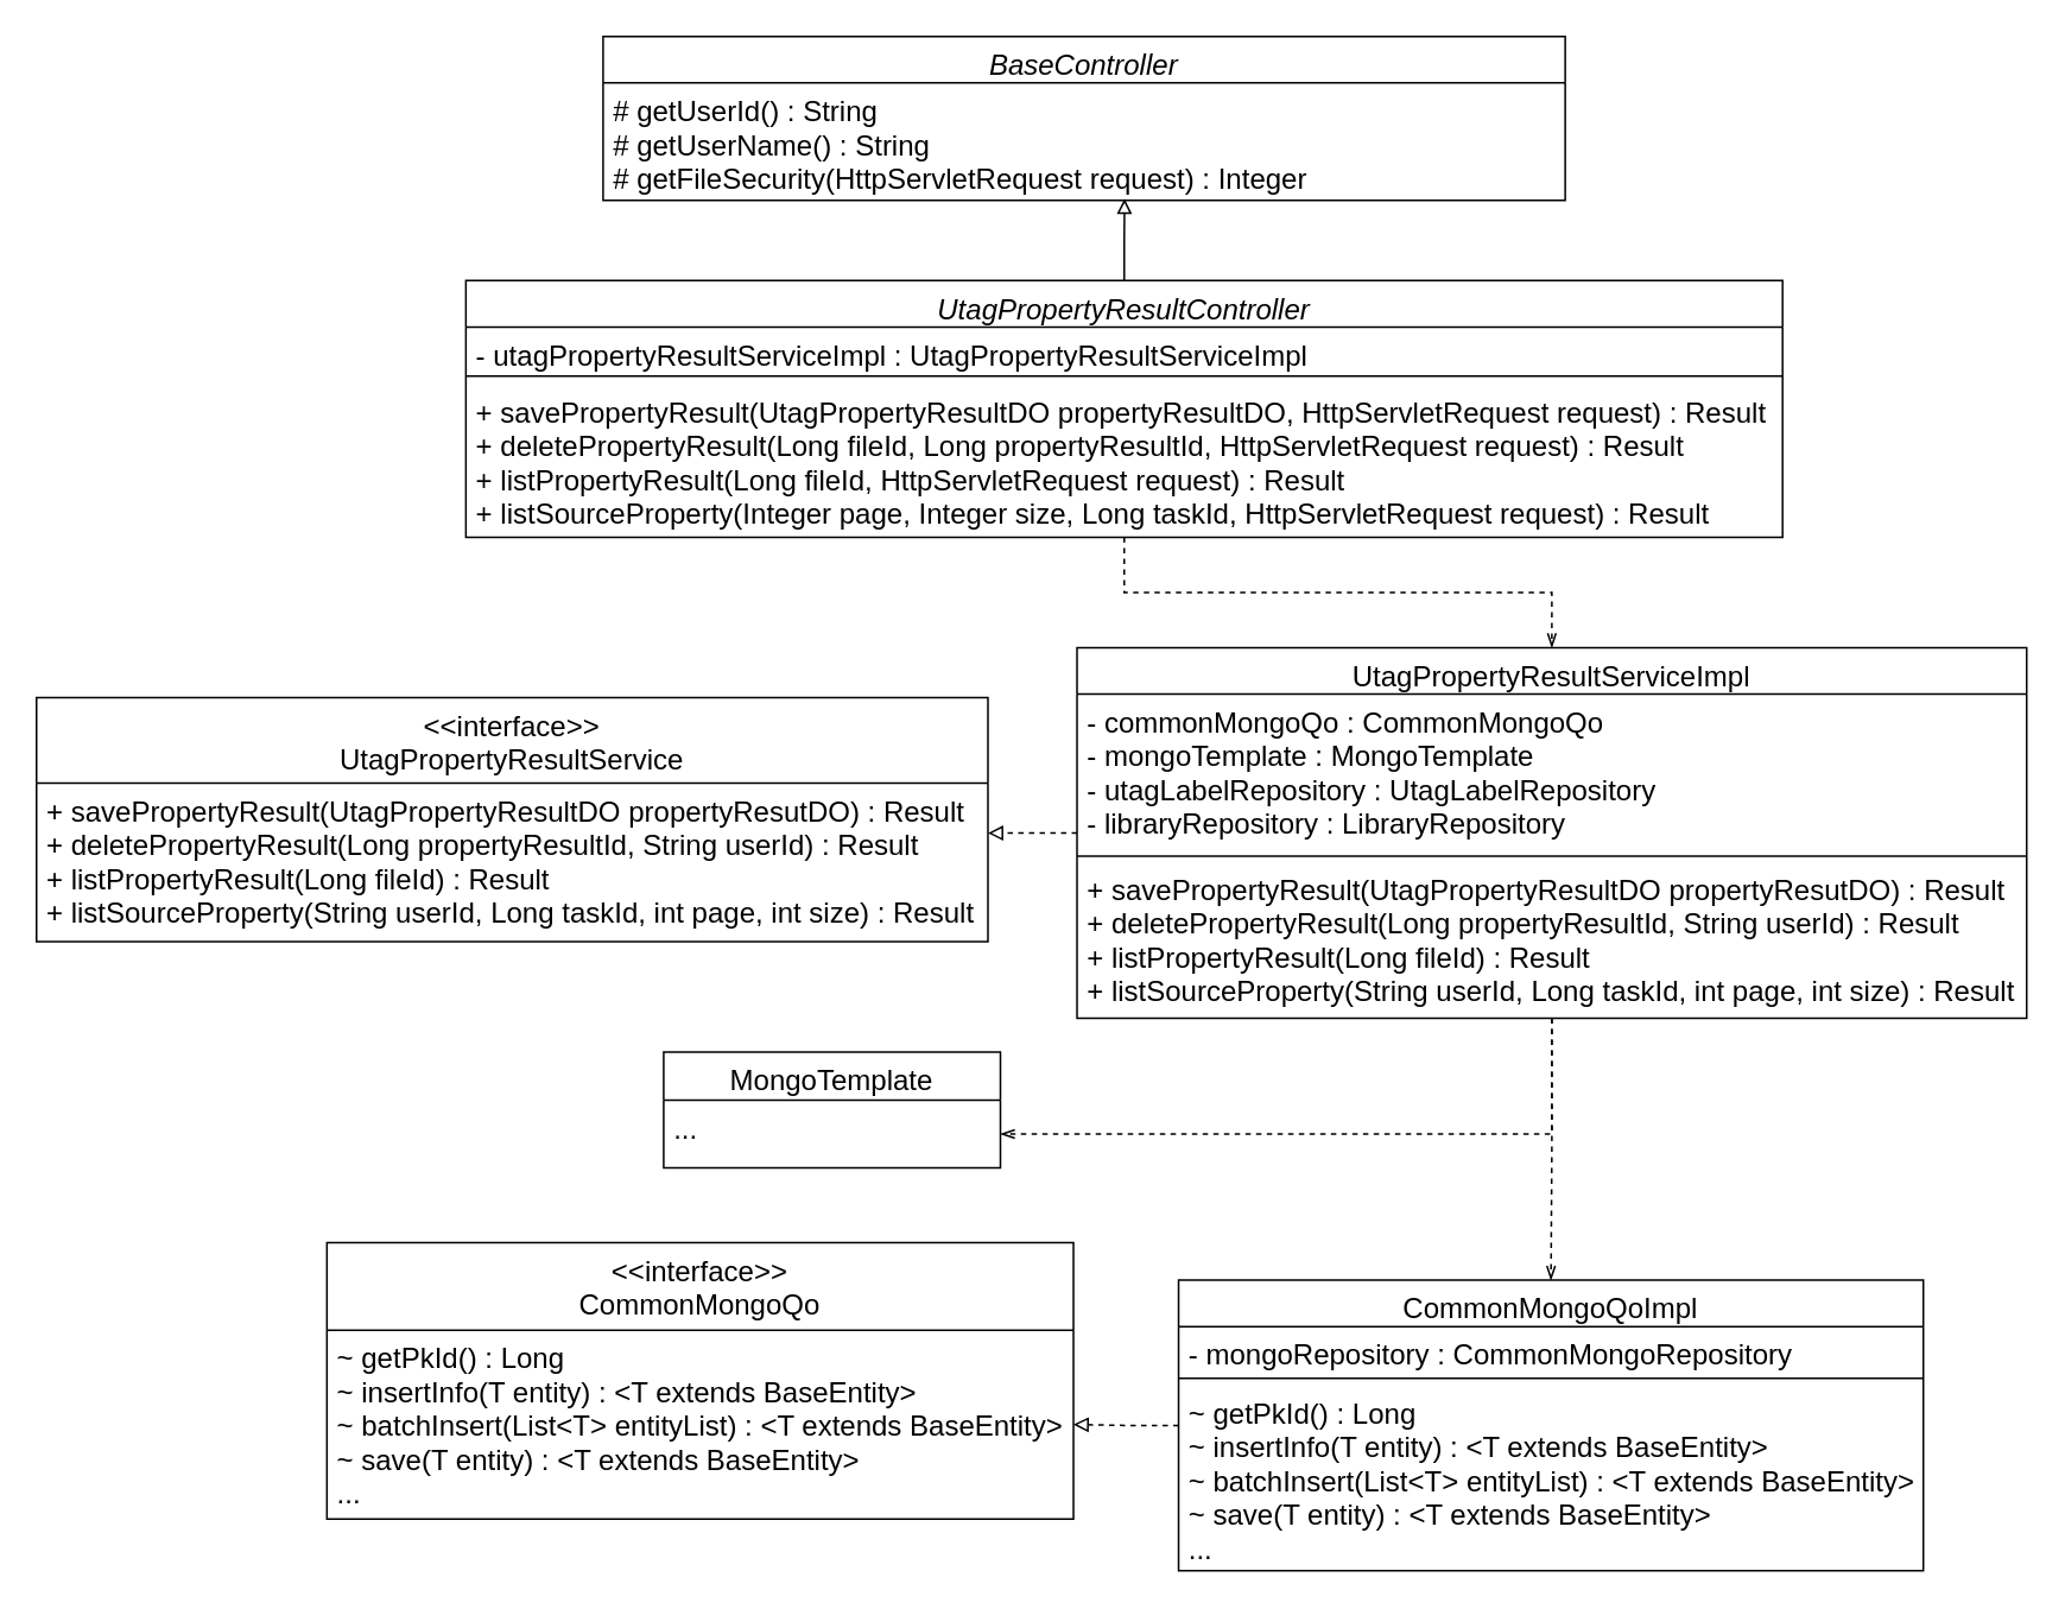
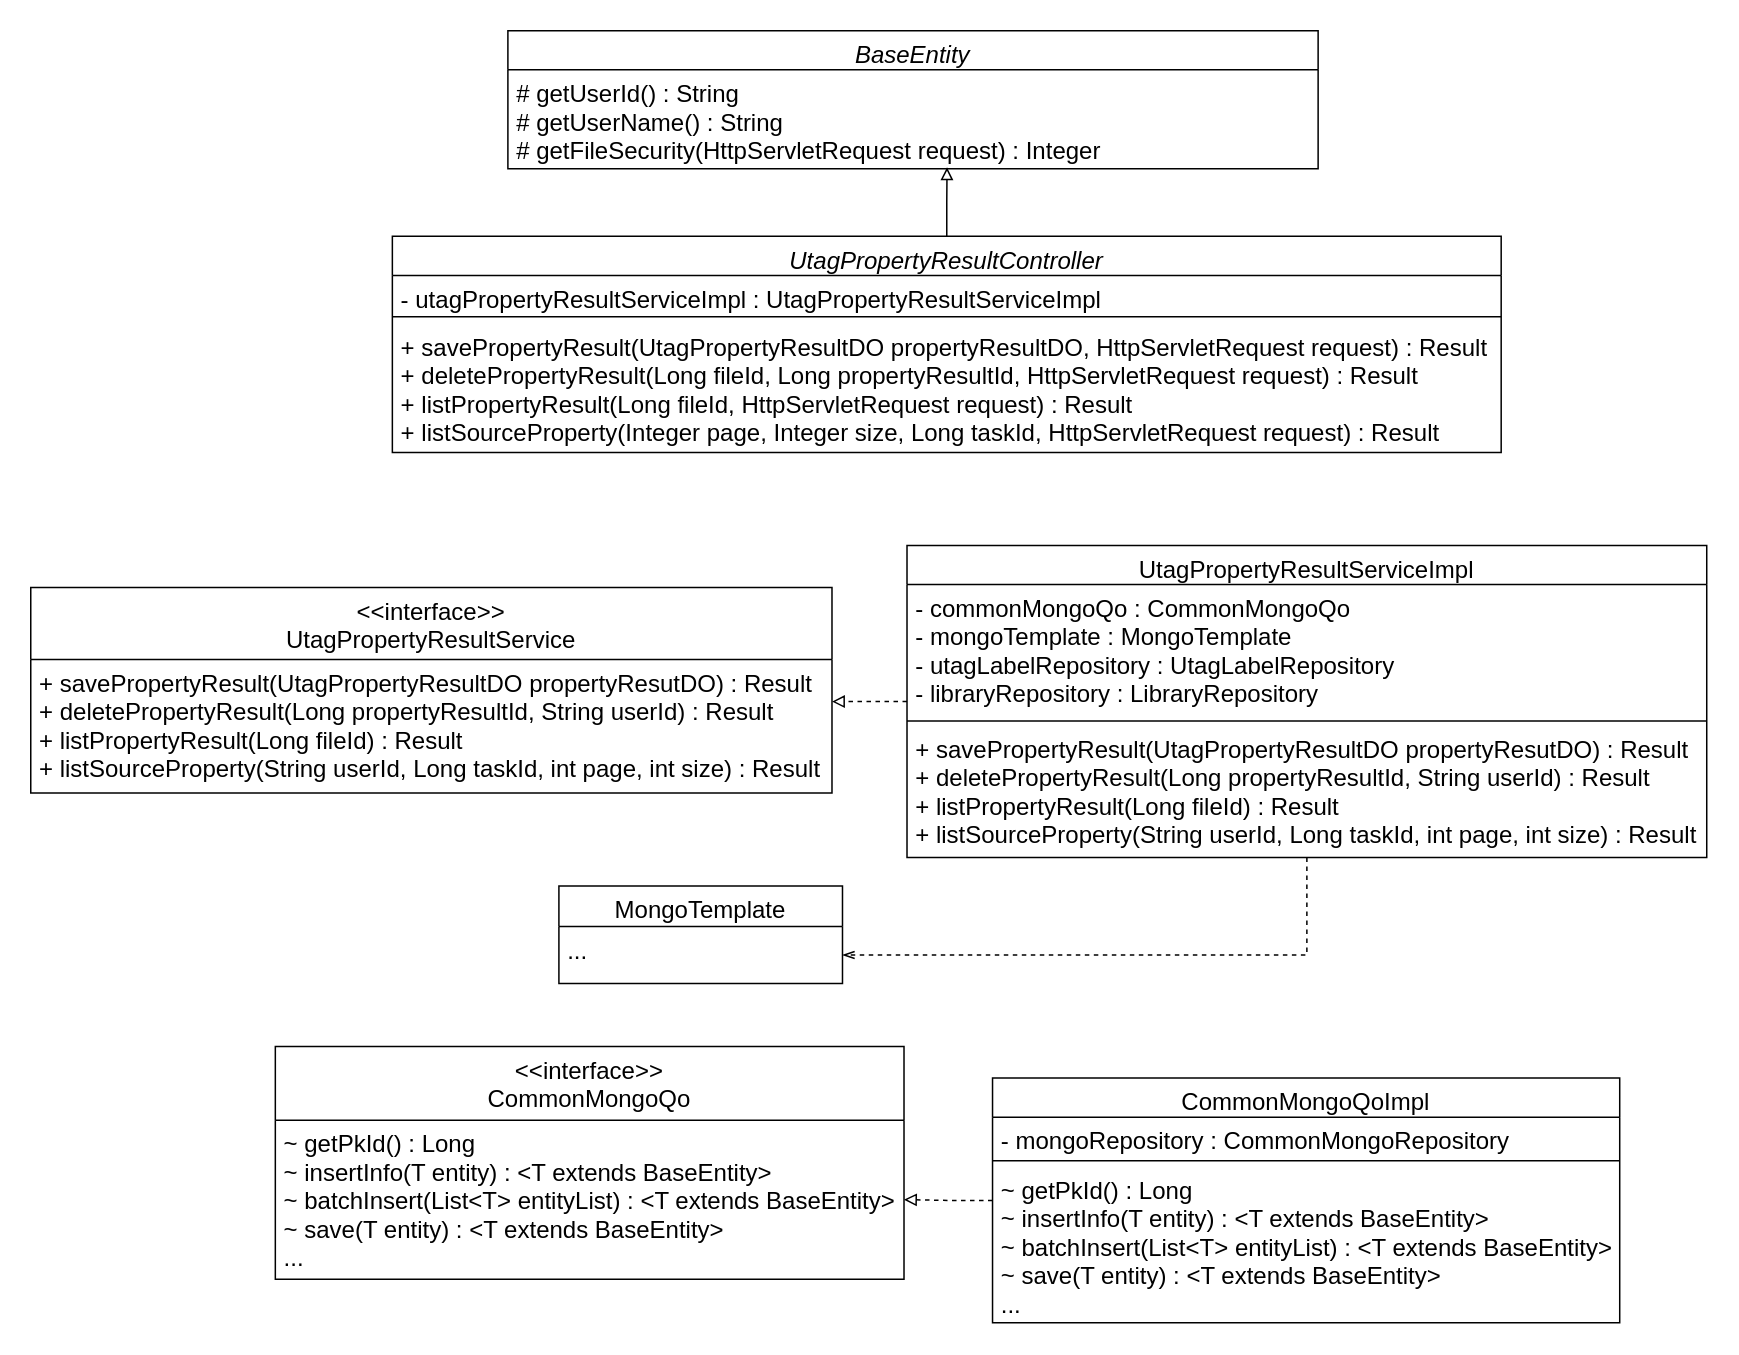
  <mxCell id="0" />
  <mxCell id="1" parent="0" />
- <mxCell id="2" style="edgeStyle=orthogonalEdgeStyle;rounded=0;orthogonalLoop=1;jettySize=auto;html=1;dashed=1;endArrow=openThin;endFill=0;" edge="1" parent="1" source="3" target="9"><mxGeometry relative="1" as="geometry" /></mxCell>
  <mxCell id="3" value="UtagPropertyResultController" style="swimlane;fontStyle=2;align=center;verticalAlign=top;childLayout=stackLayout;horizontal=1;startSize=26;horizontalStack=0;resizeParent=1;resizeLast=0;collapsible=1;marginBottom=0;rounded=0;shadow=0;strokeWidth=1;fontSize=16;" parent="1" vertex="1"><mxGeometry x="261" y="157" width="739" height="144" as="geometry"><mxRectangle x="230" y="140" width="160" height="26" as="alternateBounds" /></mxGeometry></mxCell>
  <mxCell id="4" value="- utagPropertyResultServiceImpl : UtagPropertyResultServiceImpl" style="text;align=left;verticalAlign=top;spacingLeft=4;spacingRight=4;overflow=hidden;rotatable=0;points=[[0,0.5],[1,0.5]];portConstraint=eastwest;fontSize=16;" parent="3" vertex="1"><mxGeometry y="26" width="739" height="23" as="geometry" /></mxCell>
  <mxCell id="5" value="" style="line;html=1;strokeWidth=1;align=left;verticalAlign=middle;spacingTop=-1;spacingLeft=3;spacingRight=3;rotatable=0;labelPosition=right;points=[];portConstraint=eastwest;fontSize=16;" parent="3" vertex="1"><mxGeometry y="49" width="739" height="9" as="geometry" /></mxCell>
  <mxCell id="6" value="+ savePropertyResult(UtagPropertyResultDO propertyResultDO, HttpServletRequest request) : Result&#10;+ deletePropertyResult(Long fileId, Long propertyResultId, HttpServletRequest request) : Result&#10;+ listPropertyResult(Long fileId, HttpServletRequest request) : Result&#10;+ listSourceProperty(Integer page, Integer size, Long taskId, HttpServletRequest request) : Result" style="text;align=left;verticalAlign=top;spacingLeft=4;spacingRight=4;overflow=hidden;rotatable=0;points=[[0,0.5],[1,0.5]];portConstraint=eastwest;fontSize=16;" parent="3" vertex="1"><mxGeometry y="58" width="739" height="86" as="geometry" /></mxCell>
  <mxCell id="7" style="edgeStyle=orthogonalEdgeStyle;rounded=0;orthogonalLoop=1;jettySize=auto;html=1;entryX=1;entryY=0.5;entryDx=0;entryDy=0;dashed=1;endArrow=openThin;endFill=0;" edge="1" parent="1" source="9" target="20"><mxGeometry relative="1" as="geometry" /></mxCell>
- <mxCell id="8" style="edgeStyle=orthogonalEdgeStyle;rounded=0;orthogonalLoop=1;jettySize=auto;html=1;dashed=1;endArrow=openThin;endFill=0;" edge="1" parent="1" source="9" target="22"><mxGeometry relative="1" as="geometry" /></mxCell>
  <mxCell id="9" value="UtagPropertyResultServiceImpl" style="swimlane;fontStyle=0;align=center;verticalAlign=top;childLayout=stackLayout;horizontal=1;startSize=26;horizontalStack=0;resizeParent=1;resizeLast=0;collapsible=1;marginBottom=0;rounded=0;shadow=0;strokeWidth=1;fontSize=16;" parent="1" vertex="1"><mxGeometry x="604" y="363" width="533" height="208" as="geometry"><mxRectangle x="130" y="380" width="160" height="26" as="alternateBounds" /></mxGeometry></mxCell>
  <mxCell id="10" value="- commonMongoQo : CommonMongoQo&#10;- mongoTemplate : MongoTemplate&#10;- utagLabelRepository : UtagLabelRepository&#10;- libraryRepository : LibraryRepository" style="text;align=left;verticalAlign=top;spacingLeft=4;spacingRight=4;overflow=hidden;rotatable=0;points=[[0,0.5],[1,0.5]];portConstraint=eastwest;fontSize=16;" parent="9" vertex="1"><mxGeometry y="26" width="533" height="88" as="geometry" /></mxCell>
  <mxCell id="11" value="" style="line;html=1;strokeWidth=1;align=left;verticalAlign=middle;spacingTop=-1;spacingLeft=3;spacingRight=3;rotatable=0;labelPosition=right;points=[];portConstraint=eastwest;fontSize=16;" parent="9" vertex="1"><mxGeometry y="114" width="533" height="6" as="geometry" /></mxCell>
  <mxCell id="12" value="+ savePropertyResult(UtagPropertyResultDO propertyResutDO) : Result&#10;+ deletePropertyResult(Long propertyResultId, String userId) : Result&#10;+ listPropertyResult(Long fileId) : Result&#10;+ listSourceProperty(String userId, Long taskId, int page, int size) : Result" style="text;align=left;verticalAlign=top;spacingLeft=4;spacingRight=4;overflow=hidden;rotatable=0;points=[[0,0.5],[1,0.5]];portConstraint=eastwest;fontSize=16;" parent="9" vertex="1"><mxGeometry y="120" width="533" height="86" as="geometry" /></mxCell>
  <mxCell id="13" value="&lt;&lt;interface&gt;&gt;&#10;UtagPropertyResultService" style="swimlane;fontStyle=0;align=center;verticalAlign=top;childLayout=stackLayout;horizontal=1;startSize=48;horizontalStack=0;resizeParent=1;resizeLast=0;collapsible=1;marginBottom=0;rounded=0;shadow=0;strokeWidth=1;fontSize=16;" parent="1" vertex="1"><mxGeometry x="20" y="391" width="534" height="137" as="geometry"><mxRectangle x="130" y="380" width="160" height="26" as="alternateBounds" /></mxGeometry></mxCell>
  <mxCell id="14" value="+ savePropertyResult(UtagPropertyResultDO propertyResutDO) : Result&#10;+ deletePropertyResult(Long propertyResultId, String userId) : Result&#10;+ listPropertyResult(Long fileId) : Result&#10;+ listSourceProperty(String userId, Long taskId, int page, int size) : Result" style="text;align=left;verticalAlign=top;spacingLeft=4;spacingRight=4;overflow=hidden;rotatable=0;points=[[0,0.5],[1,0.5]];portConstraint=eastwest;fontSize=16;" parent="13" vertex="1"><mxGeometry y="48" width="534" height="89" as="geometry" /></mxCell>
- <mxCell id="15" value="BaseController" style="swimlane;fontStyle=2;align=center;verticalAlign=top;childLayout=stackLayout;horizontal=1;startSize=26;horizontalStack=0;resizeParent=1;resizeLast=0;collapsible=1;marginBottom=0;rounded=0;shadow=0;strokeWidth=1;fontSize=16;" parent="1" vertex="1"><mxGeometry x="338" y="20" width="540" height="92" as="geometry"><mxRectangle x="230" y="140" width="160" height="26" as="alternateBounds" /></mxGeometry></mxCell>
+ <mxCell id="15" value="BaseEntity" style="swimlane;fontStyle=2;align=center;verticalAlign=top;childLayout=stackLayout;horizontal=1;startSize=26;horizontalStack=0;resizeParent=1;resizeLast=0;collapsible=1;marginBottom=0;rounded=0;shadow=0;strokeWidth=1;fontSize=16;" parent="1" vertex="1"><mxGeometry x="338" y="20" width="540" height="92" as="geometry"><mxRectangle x="230" y="140" width="160" height="26" as="alternateBounds" /></mxGeometry></mxCell>
  <mxCell id="16" value="# getUserId() : String&#10;# getUserName() : String&#10;# getFileSecurity(HttpServletRequest request) : Integer" style="text;align=left;verticalAlign=top;spacingLeft=4;spacingRight=4;overflow=hidden;rotatable=0;points=[[0,0.5],[1,0.5]];portConstraint=eastwest;fontSize=16;" parent="15" vertex="1"><mxGeometry y="26" width="540" height="66" as="geometry" /></mxCell>
  <mxCell id="17" value="&lt;&lt;interface&gt;&gt;&#10;CommonMongoQo" style="swimlane;fontStyle=0;align=center;verticalAlign=top;childLayout=stackLayout;horizontal=1;startSize=49;horizontalStack=0;resizeParent=1;resizeLast=0;collapsible=1;marginBottom=0;rounded=0;shadow=0;strokeWidth=1;fontSize=16;" parent="1" vertex="1"><mxGeometry x="183" y="697" width="419" height="155" as="geometry"><mxRectangle x="130" y="380" width="160" height="26" as="alternateBounds" /></mxGeometry></mxCell>
  <mxCell id="18" value="~ getPkId() : Long&#10;~ insertInfo(T entity) : &lt;T extends BaseEntity&gt;&#10;~ batchInsert(List&lt;T&gt; entityList) : &lt;T extends BaseEntity&gt;&#10;~ save(T entity) : &lt;T extends BaseEntity&gt;&#10;..." style="text;align=left;verticalAlign=top;spacingLeft=4;spacingRight=4;overflow=hidden;rotatable=0;points=[[0,0.5],[1,0.5]];portConstraint=eastwest;fontSize=16;" parent="17" vertex="1"><mxGeometry y="49" width="419" height="106" as="geometry" /></mxCell>
  <mxCell id="19" value="MongoTemplate" style="swimlane;fontStyle=0;align=center;verticalAlign=top;childLayout=stackLayout;horizontal=1;startSize=27;horizontalStack=0;resizeParent=1;resizeLast=0;collapsible=1;marginBottom=0;rounded=0;shadow=0;strokeWidth=1;fontSize=16;" parent="1" vertex="1"><mxGeometry x="372" y="590" width="189" height="65" as="geometry"><mxRectangle x="130" y="380" width="160" height="26" as="alternateBounds" /></mxGeometry></mxCell>
  <mxCell id="20" value="..." style="text;align=left;verticalAlign=top;spacingLeft=4;spacingRight=4;overflow=hidden;rotatable=0;points=[[0,0.5],[1,0.5]];portConstraint=eastwest;fontSize=16;" parent="19" vertex="1"><mxGeometry y="27" width="189" height="38" as="geometry" /></mxCell>
  <mxCell id="21" style="edgeStyle=orthogonalEdgeStyle;rounded=0;orthogonalLoop=1;jettySize=auto;html=1;entryX=1;entryY=0.5;entryDx=0;entryDy=0;dashed=1;endArrow=block;endFill=0;" edge="1" parent="1" source="22" target="18"><mxGeometry relative="1" as="geometry" /></mxCell>
  <mxCell id="22" value="CommonMongoQoImpl" style="swimlane;fontStyle=0;align=center;verticalAlign=top;childLayout=stackLayout;horizontal=1;startSize=26;horizontalStack=0;resizeParent=1;resizeLast=0;collapsible=1;marginBottom=0;rounded=0;shadow=0;strokeWidth=1;fontSize=16;" parent="1" vertex="1"><mxGeometry x="661" y="718" width="418" height="163" as="geometry"><mxRectangle x="130" y="380" width="160" height="26" as="alternateBounds" /></mxGeometry></mxCell>
  <mxCell id="23" value="- mongoRepository : CommonMongoRepository" style="text;align=left;verticalAlign=top;spacingLeft=4;spacingRight=4;overflow=hidden;rotatable=0;points=[[0,0.5],[1,0.5]];portConstraint=eastwest;fontSize=16;" parent="22" vertex="1"><mxGeometry y="26" width="418" height="25" as="geometry" /></mxCell>
  <mxCell id="24" value="" style="line;html=1;strokeWidth=1;align=left;verticalAlign=middle;spacingTop=-1;spacingLeft=3;spacingRight=3;rotatable=0;labelPosition=right;points=[];portConstraint=eastwest;fontSize=16;" parent="22" vertex="1"><mxGeometry y="51" width="418" height="8" as="geometry" /></mxCell>
  <mxCell id="25" value="~ getPkId() : Long&#10;~ insertInfo(T entity) : &lt;T extends BaseEntity&gt;&#10;~ batchInsert(List&lt;T&gt; entityList) : &lt;T extends BaseEntity&gt;&#10;~ save(T entity) : &lt;T extends BaseEntity&gt;&#10;..." style="text;align=left;verticalAlign=top;spacingLeft=4;spacingRight=4;overflow=hidden;rotatable=0;points=[[0,0.5],[1,0.5]];portConstraint=eastwest;fontSize=16;" parent="22" vertex="1"><mxGeometry y="59" width="418" height="104" as="geometry" /></mxCell>
  <mxCell id="26" style="edgeStyle=orthogonalEdgeStyle;rounded=0;orthogonalLoop=1;jettySize=auto;html=1;entryX=0.542;entryY=0.985;entryDx=0;entryDy=0;entryPerimeter=0;endArrow=block;endFill=0;" edge="1" parent="1" source="3" target="16"><mxGeometry relative="1" as="geometry" /></mxCell>
  <mxCell id="27" style="edgeStyle=orthogonalEdgeStyle;rounded=0;orthogonalLoop=1;jettySize=auto;html=1;entryX=1;entryY=0.315;entryDx=0;entryDy=0;entryPerimeter=0;dashed=1;endArrow=block;endFill=0;" edge="1" parent="1" source="9" target="14"><mxGeometry relative="1" as="geometry" /></mxCell>
